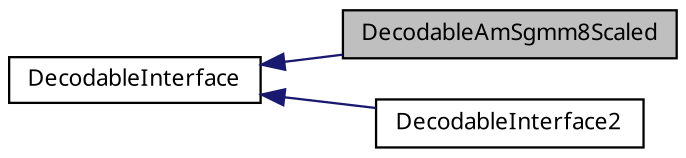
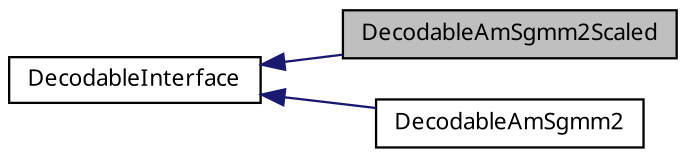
  digraph {
    fontname="Noto Sans"
    rankdir=LR
    node [color=black fillcolor=white fontname="Noto Sans" fontsize=10 shape=record style=filled]
    edge [color=midnightblue dir=back fontname="Noto Sans" fontsize=10 labelfontname=Helvetica labelfontsize=10 style=solid]
-   n1 [fillcolor=grey75 fontcolor=black height=0.2 label=DecodableAmSgmm8Scaled width=0.4]
-   n2 [height=0.2 label=DecodableInterface2 width=0.4]
+   n1 [fillcolor=grey75 fontcolor=black height=0.2 label=DecodableAmSgmm2Scaled width=0.4]
+   n2 [height=0.2 label=DecodableAmSgmm2 width=0.4]
    n3 [height=0.2 label=DecodableInterface width=0.4]
    n3 -> n1
    n3 -> n2
  }
